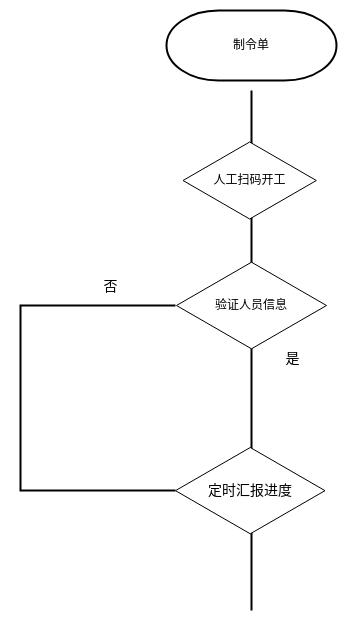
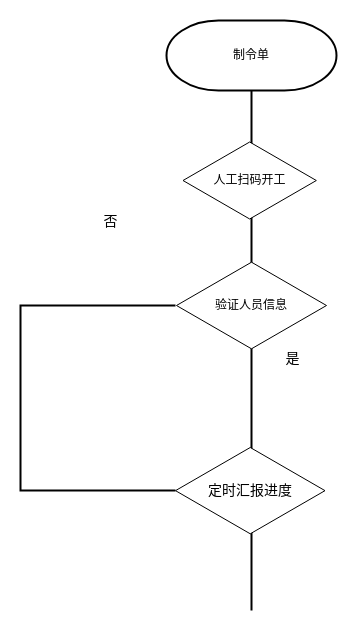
  <mxCell id="0" />
  <mxCell id="1" parent="0" />
- <mxCell id="2" value="制令单" style="strokeWidth=2;html=1;shape=mxgraph.flowchart.terminator;whiteSpace=wrap;" vertex="1" parent="1"><mxGeometry x="166" y="10" width="170" height="70" as="geometry" /></mxCell>
+ <mxCell id="2" value="制令单" style="strokeWidth=2;html=1;shape=mxgraph.flowchart.terminator;whiteSpace=wrap;" vertex="1" parent="1"><mxGeometry x="166" y="20" width="170" height="70" as="geometry" /></mxCell>
  <mxCell id="3" value="" style="line;strokeWidth=2;direction=south;html=1;" vertex="1" parent="1"><mxGeometry x="246" y="90" width="10" height="520" as="geometry" /></mxCell>
  <mxCell id="4" value="人工扫码开工" style="html=1;whiteSpace=wrap;aspect=fixed;shape=isoRectangle;" vertex="1" parent="1"><mxGeometry x="182.5" y="140" width="133.33" height="80" as="geometry" /></mxCell>
  <mxCell id="5" value="验证人员信息" style="html=1;whiteSpace=wrap;aspect=fixed;shape=isoRectangle;" vertex="1" parent="1"><mxGeometry x="176" y="260" width="150" height="90" as="geometry" /></mxCell>
  <mxCell id="6" value="" style="strokeWidth=2;html=1;shape=mxgraph.flowchart.annotation_1;align=left;pointerEvents=1;" vertex="1" parent="1"><mxGeometry x="20" y="305" width="155" height="185" as="geometry" /></mxCell>
- <mxCell id="7" value="否" style="text;html=1;align=center;verticalAlign=middle;resizable=0;points=[];autosize=1;strokeColor=none;fillColor=none;fontSize=14;" vertex="1" parent="1"><mxGeometry x="90" y="271" width="40" height="30" as="geometry" /></mxCell>
+ <mxCell id="7" value="否" style="text;html=1;align=center;verticalAlign=middle;resizable=0;points=[];autosize=1;strokeColor=none;fillColor=none;fontSize=14;" vertex="1" parent="1"><mxGeometry x="90" y="206" width="40" height="30" as="geometry" /></mxCell>
  <mxCell id="8" value="是" style="text;html=1;align=center;verticalAlign=middle;resizable=0;points=[];autosize=1;strokeColor=none;fillColor=none;fontSize=14;" vertex="1" parent="1"><mxGeometry x="272" y="343" width="40" height="30" as="geometry" /></mxCell>
  <mxCell id="9" value="&lt;font style=&quot;font-size: 14px;&quot;&gt;定时汇报进度&lt;/font&gt;" style="html=1;whiteSpace=wrap;aspect=fixed;shape=isoRectangle;fontSize=14;" vertex="1" parent="1"><mxGeometry x="175" y="445.3" width="149.5" height="89.7" as="geometry" /></mxCell>
